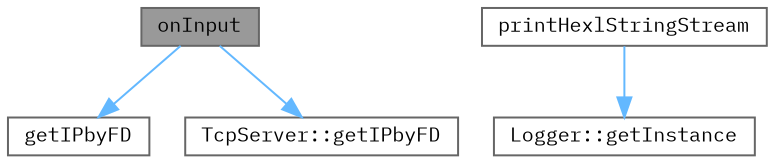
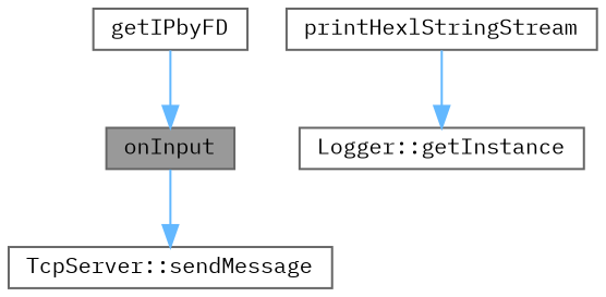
  digraph {
    fontname="IBM Plex Mono"
    rankdir=TB
    node [color=grey40 fillcolor=white fontname="IBM Plex Mono" fontsize=10 shape=box style=filled]
    edge [color=steelblue1 fontname="IBM Plex Mono" fontsize=10 labelfontname=Helvetica labelfontsize=10 style=solid]
    n1 [color=gray40 fillcolor=grey60 fontcolor=black height=0.2 label=onInput width=0.4]
    n2 [height=0.2 label=getIPbyFD width=0.4]
-   n3 [height=0.2 label="TcpServer::getIPbyFD" width=0.4]
+   n3 [height=0.2 label="TcpServer::sendMessage" width=0.4]
    n4 [height=0.2 label=printHexlStringStream width=0.4]
    n5 [height=0.2 label="Logger::getInstance" width=0.4]
-   n1 -> n2
+   n2 -> n1
    n1 -> n3
    n4 -> n5
  }
